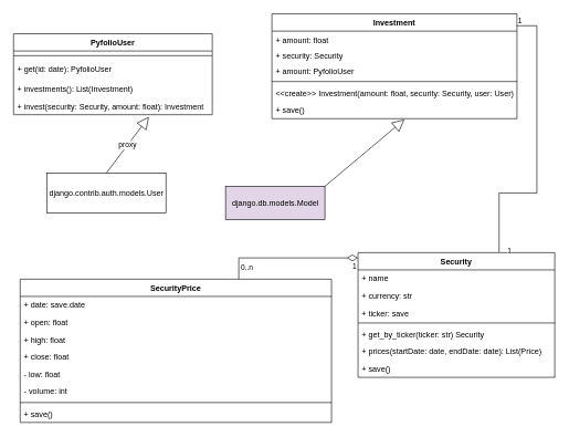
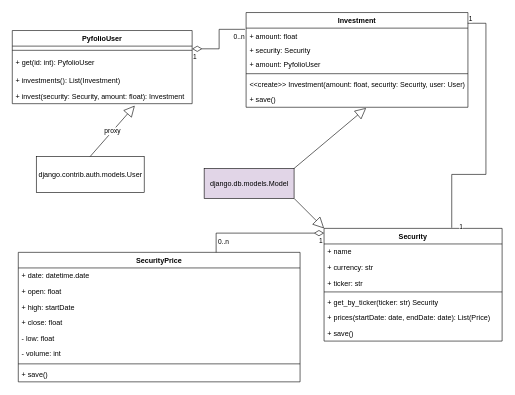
  <mxCell id="0" />
  <mxCell id="1" parent="0" />
  <mxCell id="2" value="Security" style="swimlane;fontStyle=1;align=center;verticalAlign=top;childLayout=stackLayout;horizontal=1;startSize=26;horizontalStack=0;resizeParent=1;resizeParentMax=0;resizeLast=0;collapsible=1;marginBottom=0;" parent="1" vertex="1"><mxGeometry x="540" y="380" width="297" height="188" as="geometry" /></mxCell>
  <mxCell id="3" value="+ name" style="text;strokeColor=none;fillColor=none;align=left;verticalAlign=top;spacingLeft=4;spacingRight=4;overflow=hidden;rotatable=0;points=[[0,0.5],[1,0.5]];portConstraint=eastwest;" parent="2" vertex="1"><mxGeometry y="26" width="297" height="26" as="geometry" /></mxCell>
  <mxCell id="4" value="+ currency: str" style="text;strokeColor=none;fillColor=none;align=left;verticalAlign=top;spacingLeft=4;spacingRight=4;overflow=hidden;rotatable=0;points=[[0,0.5],[1,0.5]];portConstraint=eastwest;" parent="2" vertex="1"><mxGeometry y="52" width="297" height="26" as="geometry" /></mxCell>
- <mxCell id="5" value="+ ticker: save" style="text;strokeColor=none;fillColor=none;align=left;verticalAlign=top;spacingLeft=4;spacingRight=4;overflow=hidden;rotatable=0;points=[[0,0.5],[1,0.5]];portConstraint=eastwest;" parent="2" vertex="1"><mxGeometry y="78" width="297" height="24" as="geometry" /></mxCell>
+ <mxCell id="5" value="+ ticker: str" style="text;strokeColor=none;fillColor=none;align=left;verticalAlign=top;spacingLeft=4;spacingRight=4;overflow=hidden;rotatable=0;points=[[0,0.5],[1,0.5]];portConstraint=eastwest;" parent="2" vertex="1"><mxGeometry y="78" width="297" height="24" as="geometry" /></mxCell>
  <mxCell id="6" value="" style="line;strokeWidth=1;fillColor=none;align=left;verticalAlign=middle;spacingTop=-1;spacingLeft=3;spacingRight=3;rotatable=0;labelPosition=right;points=[];portConstraint=eastwest;strokeColor=inherit;" parent="2" vertex="1"><mxGeometry y="102" width="297" height="8" as="geometry" /></mxCell>
  <mxCell id="7" value="+ get_by_ticker(ticker: str) Security" style="text;strokeColor=none;fillColor=none;align=left;verticalAlign=top;spacingLeft=4;spacingRight=4;overflow=hidden;rotatable=0;points=[[0,0.5],[1,0.5]];portConstraint=eastwest;" parent="2" vertex="1"><mxGeometry y="110" width="297" height="26" as="geometry" /></mxCell>
  <mxCell id="8" value="+ prices(startDate: date, endDate: date): List(Price)" style="text;strokeColor=none;fillColor=none;align=left;verticalAlign=top;spacingLeft=4;spacingRight=4;overflow=hidden;rotatable=0;points=[[0,0.5],[1,0.5]];portConstraint=eastwest;" parent="2" vertex="1"><mxGeometry y="136" width="297" height="26" as="geometry" /></mxCell>
  <mxCell id="9" value="+ save()" style="text;strokeColor=none;fillColor=none;align=left;verticalAlign=top;spacingLeft=4;spacingRight=4;overflow=hidden;rotatable=0;points=[[0,0.5],[1,0.5]];portConstraint=eastwest;" parent="2" vertex="1"><mxGeometry y="162" width="297" height="26" as="geometry" /></mxCell>
  <mxCell id="10" value="SecurityPrice" style="swimlane;fontStyle=1;align=center;verticalAlign=top;childLayout=stackLayout;horizontal=1;startSize=26;horizontalStack=0;resizeParent=1;resizeParentMax=0;resizeLast=0;collapsible=1;marginBottom=0;" parent="1" vertex="1"><mxGeometry x="30" y="420" width="470" height="216" as="geometry" /></mxCell>
- <mxCell id="11" value="+ date: save.date" style="text;strokeColor=none;fillColor=none;align=left;verticalAlign=top;spacingLeft=4;spacingRight=4;overflow=hidden;rotatable=0;points=[[0,0.5],[1,0.5]];portConstraint=eastwest;" parent="10" vertex="1"><mxGeometry y="26" width="470" height="26" as="geometry" /></mxCell>
+ <mxCell id="11" value="+ date: datetime.date" style="text;strokeColor=none;fillColor=none;align=left;verticalAlign=top;spacingLeft=4;spacingRight=4;overflow=hidden;rotatable=0;points=[[0,0.5],[1,0.5]];portConstraint=eastwest;" parent="10" vertex="1"><mxGeometry y="26" width="470" height="26" as="geometry" /></mxCell>
  <mxCell id="12" value="+ open: float" style="text;strokeColor=none;fillColor=none;align=left;verticalAlign=top;spacingLeft=4;spacingRight=4;overflow=hidden;rotatable=0;points=[[0,0.5],[1,0.5]];portConstraint=eastwest;" parent="10" vertex="1"><mxGeometry y="52" width="470" height="26" as="geometry" /></mxCell>
- <mxCell id="13" value="+ high: float" style="text;strokeColor=none;fillColor=none;align=left;verticalAlign=top;spacingLeft=4;spacingRight=4;overflow=hidden;rotatable=0;points=[[0,0.5],[1,0.5]];portConstraint=eastwest;" parent="10" vertex="1"><mxGeometry y="78" width="470" height="26" as="geometry" /></mxCell>
+ <mxCell id="13" value="+ high: startDate" style="text;strokeColor=none;fillColor=none;align=left;verticalAlign=top;spacingLeft=4;spacingRight=4;overflow=hidden;rotatable=0;points=[[0,0.5],[1,0.5]];portConstraint=eastwest;" parent="10" vertex="1"><mxGeometry y="78" width="470" height="26" as="geometry" /></mxCell>
  <mxCell id="14" value="+ close: float" style="text;strokeColor=none;fillColor=none;align=left;verticalAlign=top;spacingLeft=4;spacingRight=4;overflow=hidden;rotatable=0;points=[[0,0.5],[1,0.5]];portConstraint=eastwest;" parent="10" vertex="1"><mxGeometry y="104" width="470" height="26" as="geometry" /></mxCell>
  <mxCell id="15" value="- low: float" style="text;strokeColor=none;fillColor=none;align=left;verticalAlign=top;spacingLeft=4;spacingRight=4;overflow=hidden;rotatable=0;points=[[0,0.5],[1,0.5]];portConstraint=eastwest;" parent="10" vertex="1"><mxGeometry y="130" width="470" height="26" as="geometry" /></mxCell>
  <mxCell id="16" value="- volume: int" style="text;strokeColor=none;fillColor=none;align=left;verticalAlign=top;spacingLeft=4;spacingRight=4;overflow=hidden;rotatable=0;points=[[0,0.5],[1,0.5]];portConstraint=eastwest;" parent="10" vertex="1"><mxGeometry y="156" width="470" height="26" as="geometry" /></mxCell>
  <mxCell id="17" value="" style="line;strokeWidth=1;fillColor=none;align=left;verticalAlign=middle;spacingTop=-1;spacingLeft=3;spacingRight=3;rotatable=0;labelPosition=right;points=[];portConstraint=eastwest;strokeColor=inherit;" parent="10" vertex="1"><mxGeometry y="182" width="470" height="8" as="geometry" /></mxCell>
  <mxCell id="18" value="+ save()" style="text;strokeColor=none;fillColor=none;align=left;verticalAlign=top;spacingLeft=4;spacingRight=4;overflow=hidden;rotatable=0;points=[[0,0.5],[1,0.5]];portConstraint=eastwest;" parent="10" vertex="1"><mxGeometry y="190" width="470" height="26" as="geometry" /></mxCell>
  <mxCell id="19" value="PyfolioUser" style="swimlane;fontStyle=1;align=center;verticalAlign=top;childLayout=stackLayout;horizontal=1;startSize=26;horizontalStack=0;resizeParent=1;resizeParentMax=0;resizeLast=0;collapsible=1;marginBottom=0;" parent="1" vertex="1"><mxGeometry x="20" y="50" width="300" height="122" as="geometry" /></mxCell>
  <mxCell id="20" value="" style="line;strokeWidth=1;fillColor=none;align=left;verticalAlign=middle;spacingTop=-1;spacingLeft=3;spacingRight=3;rotatable=0;labelPosition=right;points=[];portConstraint=eastwest;strokeColor=inherit;" parent="19" vertex="1"><mxGeometry y="26" width="300" height="14" as="geometry" /></mxCell>
- <mxCell id="21" value="+ get(id: date): PyfolioUser" style="text;strokeColor=none;fillColor=none;align=left;verticalAlign=top;spacingLeft=4;spacingRight=4;overflow=hidden;rotatable=0;points=[[0,0.5],[1,0.5]];portConstraint=eastwest;" parent="19" vertex="1"><mxGeometry y="40" width="300" height="30" as="geometry" /></mxCell>
+ <mxCell id="21" value="+ get(id: int): PyfolioUser" style="text;strokeColor=none;fillColor=none;align=left;verticalAlign=top;spacingLeft=4;spacingRight=4;overflow=hidden;rotatable=0;points=[[0,0.5],[1,0.5]];portConstraint=eastwest;" parent="19" vertex="1"><mxGeometry y="40" width="300" height="30" as="geometry" /></mxCell>
  <mxCell id="22" value="+ investments(): List(Investment)" style="text;strokeColor=none;fillColor=none;align=left;verticalAlign=top;spacingLeft=4;spacingRight=4;overflow=hidden;rotatable=0;points=[[0,0.5],[1,0.5]];portConstraint=eastwest;" parent="19" vertex="1"><mxGeometry y="70" width="300" height="26" as="geometry" /></mxCell>
  <mxCell id="23" value="+ invest(security: Security, amount: float): Investment" style="text;strokeColor=none;fillColor=none;align=left;verticalAlign=top;spacingLeft=4;spacingRight=4;overflow=hidden;rotatable=0;points=[[0,0.5],[1,0.5]];portConstraint=eastwest;" vertex="1" parent="19"><mxGeometry y="96" width="300" height="26" as="geometry" /></mxCell>
  <mxCell id="24" value="Investment" style="swimlane;fontStyle=1;align=center;verticalAlign=top;childLayout=stackLayout;horizontal=1;startSize=26;horizontalStack=0;resizeParent=1;resizeParentMax=0;resizeLast=0;collapsible=1;marginBottom=0;" parent="1" vertex="1"><mxGeometry x="410" y="20" width="370" height="158" as="geometry" /></mxCell>
  <mxCell id="25" value="+ amount: float" style="text;strokeColor=none;fillColor=none;align=left;verticalAlign=top;spacingLeft=4;spacingRight=4;overflow=hidden;rotatable=0;points=[[0,0.5],[1,0.5]];portConstraint=eastwest;" parent="24" vertex="1"><mxGeometry y="26" width="370" height="24" as="geometry" /></mxCell>
  <mxCell id="26" value="+ security: Security" style="text;strokeColor=none;fillColor=none;align=left;verticalAlign=top;spacingLeft=4;spacingRight=4;overflow=hidden;rotatable=0;points=[[0,0.5],[1,0.5]];portConstraint=eastwest;" parent="24" vertex="1"><mxGeometry y="50" width="370" height="24" as="geometry" /></mxCell>
  <mxCell id="27" value="+ amount: PyfolioUser" style="text;strokeColor=none;fillColor=none;align=left;verticalAlign=top;spacingLeft=4;spacingRight=4;overflow=hidden;rotatable=0;points=[[0,0.5],[1,0.5]];portConstraint=eastwest;" parent="24" vertex="1"><mxGeometry y="74" width="370" height="24" as="geometry" /></mxCell>
  <mxCell id="28" value="" style="line;strokeWidth=1;fillColor=none;align=left;verticalAlign=middle;spacingTop=-1;spacingLeft=3;spacingRight=3;rotatable=0;labelPosition=right;points=[];portConstraint=eastwest;strokeColor=inherit;" parent="24" vertex="1"><mxGeometry y="98" width="370" height="8" as="geometry" /></mxCell>
  <mxCell id="29" value="&lt;&lt;create&gt;&gt; Investment(amount: float, security: Security, user: User)" style="text;strokeColor=none;fillColor=none;align=left;verticalAlign=top;spacingLeft=4;spacingRight=4;overflow=hidden;rotatable=0;points=[[0,0.5],[1,0.5]];portConstraint=eastwest;" parent="24" vertex="1"><mxGeometry y="106" width="370" height="26" as="geometry" /></mxCell>
  <mxCell id="30" value="+ save()" style="text;strokeColor=none;fillColor=none;align=left;verticalAlign=top;spacingLeft=4;spacingRight=4;overflow=hidden;rotatable=0;points=[[0,0.5],[1,0.5]];portConstraint=eastwest;" parent="24" vertex="1"><mxGeometry y="132" width="370" height="26" as="geometry" /></mxCell>
+ <mxCell id="31" value="" style="endArrow=none;html=1;endSize=12;startArrow=diamondThin;startSize=14;startFill=0;edgeStyle=orthogonalEdgeStyle;rounded=0;endFill=0;exitX=1;exitY=0.25;exitDx=0;exitDy=0;entryX=-0.005;entryY=0.177;entryDx=0;entryDy=0;entryPerimeter=0;" parent="1" source="19" target="24" edge="1"><mxGeometry relative="1" as="geometry"><mxPoint x="260" y="49" as="sourcePoint" /><mxPoint x="550" y="40" as="targetPoint" /></mxGeometry></mxCell>
+ <mxCell id="32" value="1" style="edgeLabel;resizable=0;html=1;align=left;verticalAlign=top;" parent="31" connectable="0" vertex="1"><mxGeometry x="-1" relative="1" as="geometry" /></mxCell>
+ <mxCell id="33" value="0..n" style="edgeLabel;resizable=0;html=1;align=right;verticalAlign=top;" parent="31" connectable="0" vertex="1"><mxGeometry x="1" relative="1" as="geometry" /></mxCell>
  <mxCell id="34" value="" style="endArrow=none;html=1;edgeStyle=orthogonalEdgeStyle;rounded=0;exitX=0.999;exitY=0.113;exitDx=0;exitDy=0;exitPerimeter=0;" parent="1" source="24" edge="1"><mxGeometry relative="1" as="geometry"><mxPoint x="760" y="90" as="sourcePoint" /><mxPoint x="753" y="379" as="targetPoint" /><Array as="points"><mxPoint x="810" y="38" /><mxPoint x="810" y="290" /><mxPoint x="753" y="290" /></Array></mxGeometry></mxCell>
  <mxCell id="35" value="1" style="edgeLabel;resizable=0;html=1;align=left;verticalAlign=bottom;" parent="34" connectable="0" vertex="1"><mxGeometry x="-1" relative="1" as="geometry" /></mxCell>
  <mxCell id="36" value="1" style="edgeLabel;resizable=0;html=1;align=right;verticalAlign=bottom;" parent="34" connectable="0" vertex="1"><mxGeometry x="1" relative="1" as="geometry"><mxPoint x="19" y="6" as="offset" /></mxGeometry></mxCell>
  <mxCell id="37" value="" style="endArrow=none;html=1;endSize=12;startArrow=diamondThin;startSize=14;startFill=0;edgeStyle=orthogonalEdgeStyle;rounded=0;endFill=0;exitX=0;exitY=0.042;exitDx=0;exitDy=0;exitPerimeter=0;" parent="1" source="2" edge="1"><mxGeometry relative="1" as="geometry"><mxPoint x="400" y="290" as="sourcePoint" /><mxPoint x="360" y="420" as="targetPoint" /><Array as="points"><mxPoint x="360" y="388" /></Array></mxGeometry></mxCell>
  <mxCell id="38" value="1" style="edgeLabel;resizable=0;html=1;align=left;verticalAlign=top;" parent="37" connectable="0" vertex="1"><mxGeometry x="-1" relative="1" as="geometry"><mxPoint x="-10" as="offset" /></mxGeometry></mxCell>
  <mxCell id="39" value="0..n" style="edgeLabel;resizable=0;html=1;align=right;verticalAlign=top;" parent="37" connectable="0" vertex="1"><mxGeometry x="1" relative="1" as="geometry"><mxPoint x="22" y="-30" as="offset" /></mxGeometry></mxCell>
  <mxCell id="40" value="django.db.models.Model" style="html=1;fillColor=#e1d5e7;" parent="1" vertex="1"><mxGeometry x="340" y="280" width="150" height="50" as="geometry" /></mxCell>
  <mxCell id="41" value="" style="endArrow=block;endSize=16;endFill=0;html=1;rounded=0;entryX=0.541;entryY=1.046;entryDx=0;entryDy=0;entryPerimeter=0;exitX=1;exitY=0;exitDx=0;exitDy=0;" parent="1" source="40" target="30" edge="1"><mxGeometry width="160" relative="1" as="geometry"><mxPoint x="257.5" y="280" as="sourcePoint" /><mxPoint x="138.7" y="148.392" as="targetPoint" /></mxGeometry></mxCell>
- <mxCell id="43" value="django.contrib.auth.models.User" style="html=1;" parent="1" vertex="1"><mxGeometry x="70" y="260" width="180" height="60" as="geometry" /></mxCell>
+ <mxCell id="42" value="" style="endArrow=block;endSize=16;endFill=0;html=1;rounded=0;entryX=0;entryY=0;entryDx=0;entryDy=0;exitX=1;exitY=1;exitDx=0;exitDy=0;" parent="1" source="40" target="2" edge="1"><mxGeometry width="160" relative="1" as="geometry"><mxPoint x="277.5" y="300" as="sourcePoint" /><mxPoint x="158.7" y="168.392" as="targetPoint" /></mxGeometry></mxCell>
+ <mxCell id="43" value="django.contrib.auth.models.User" style="html=1;" parent="1" vertex="1"><mxGeometry x="60" y="260" width="180" height="60" as="geometry" /></mxCell>
  <mxCell id="44" value="proxy" style="endArrow=block;endSize=16;endFill=0;html=1;rounded=0;entryX=0.681;entryY=1.126;entryDx=0;entryDy=0;entryPerimeter=0;exitX=0.5;exitY=0;exitDx=0;exitDy=0;" parent="1" source="43" target="23" edge="1"><mxGeometry width="160" relative="1" as="geometry"><mxPoint x="500" y="290" as="sourcePoint" /><mxPoint x="550.17" y="217.196" as="targetPoint" /></mxGeometry></mxCell>
